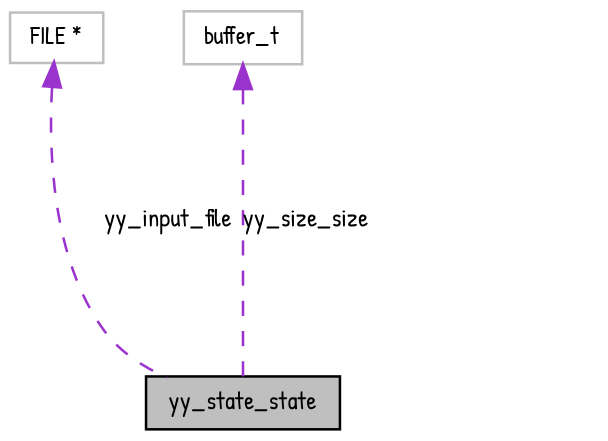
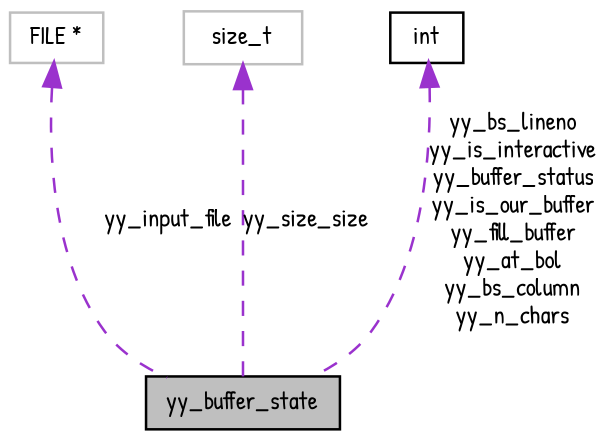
  digraph {
    fontname="Patrick Hand"
    node [color=black fontname="Patrick Hand" fontsize=10 shape=record]
    edge [color=darkorchid3 dir=back fontname="Patrick Hand" fontsize=10 labelfontname=FreeSans labelfontsize=10 style=dashed]
-   n1 [fillcolor=grey75 fontcolor=black height=0.2 label=yy_state_state style=filled width=0.4]
+   n1 [fillcolor=grey75 fontcolor=black height=0.2 label=yy_buffer_state style=filled width=0.4]
    n2 [color=grey75 height=0.2 label="FILE *" width=0.4]
-   n3 [color=grey75 height=0.2 label=buffer_t width=0.4]
+   n3 [color=grey75 height=0.2 label=size_t width=0.4]
+   n4 [height=0.2 label=int width=0.4]
    n2 -> n1 [label=yy_input_file]
    n3 -> n1 [label=yy_size_size]
+   n4 -> n1 [label="yy_bs_lineno\nyy_is_interactive\nyy_buffer_status\nyy_is_our_buffer\nyy_fill_buffer\nyy_at_bol\nyy_bs_column\nyy_n_chars"]
  }
